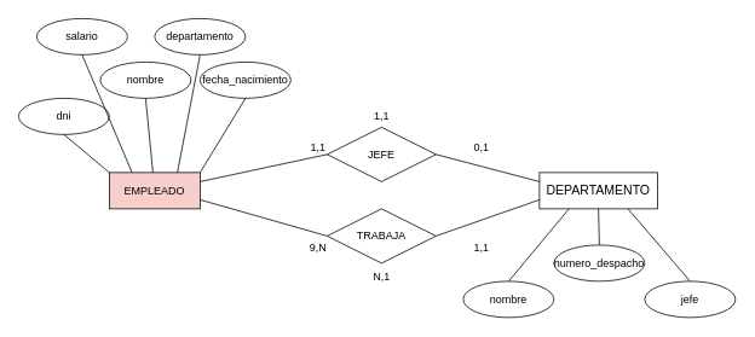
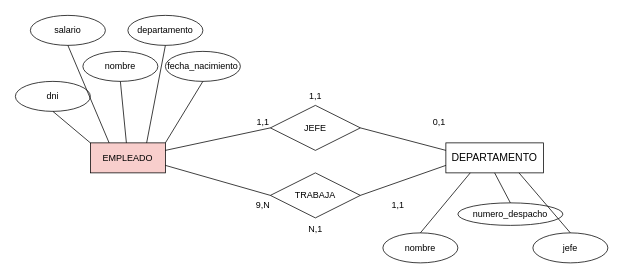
  <mxCell id="0" />
  <mxCell id="1" parent="0" />
  <mxCell id="2" value="TRABAJA" style="shape=rhombus;perimeter=rhombusPerimeter;whiteSpace=wrap;html=1;align=center;" vertex="1" parent="1"><mxGeometry x="360" y="230" width="120" height="60" as="geometry" /></mxCell>
  <mxCell id="3" value="dni" style="ellipse;whiteSpace=wrap;html=1;align=center;" vertex="1" parent="1"><mxGeometry y="108" width="100" height="40" as="geometry" x="20" /></mxCell>
  <mxCell id="4" value="nombre" style="ellipse;whiteSpace=wrap;html=1;align=center;" vertex="1" parent="1"><mxGeometry x="110" y="68" width="100" height="40" as="geometry" /></mxCell>
  <mxCell id="5" value="fecha_nacimiento" style="ellipse;whiteSpace=wrap;html=1;align=center;" vertex="1" parent="1"><mxGeometry x="220" y="68" width="100" height="40" as="geometry" /></mxCell>
  <mxCell id="6" value="salario" style="ellipse;whiteSpace=wrap;html=1;align=center;" vertex="1" parent="1"><mxGeometry x="40" y="20" width="100" height="40" as="geometry" /></mxCell>
  <mxCell id="7" value="departamento" style="ellipse;whiteSpace=wrap;html=1;align=center;" vertex="1" parent="1"><mxGeometry x="170" y="20" width="100" height="40" as="geometry" /></mxCell>
  <mxCell id="8" value="EMPLEADO" style="whiteSpace=wrap;html=1;align=center;fillColor=#f8cecc;" vertex="1" parent="1"><mxGeometry x="120" y="190" width="100" height="40" as="geometry" /></mxCell>
  <mxCell id="9" value="&lt;span style=&quot;font-size: 14px;&quot;&gt;DEPARTAMENTO&lt;/span&gt;" style="whiteSpace=wrap;html=1;align=center;" vertex="1" parent="1"><mxGeometry x="594" y="190" width="130" height="40" as="geometry" /></mxCell>
- <mxCell id="10" value="numero_despacho" style="ellipse;whiteSpace=wrap;html=1;align=center;" vertex="1" parent="1"><mxGeometry x="610" y="270" width="100" height="40" as="geometry" /></mxCell>
+ <mxCell id="10" value="numero_despacho" style="ellipse;whiteSpace=wrap;html=1;align=center;" vertex="1" parent="1"><mxGeometry x="610" y="270" width="140" height="30" as="geometry" /></mxCell>
  <mxCell id="11" value="nombre" style="ellipse;whiteSpace=wrap;html=1;align=center;" vertex="1" parent="1"><mxGeometry x="510" y="310" width="100" height="40" as="geometry" /></mxCell>
  <mxCell id="12" value="jefe" style="ellipse;whiteSpace=wrap;html=1;align=center;" vertex="1" parent="1"><mxGeometry x="710" y="310" width="100" height="40" as="geometry" /></mxCell>
  <mxCell id="13" value="JEFE" style="shape=rhombus;perimeter=rhombusPerimeter;whiteSpace=wrap;html=1;align=center;" vertex="1" parent="1"><mxGeometry x="360" y="140" width="120" height="60" as="geometry" /></mxCell>
  <mxCell id="14" value="" style="endArrow=none;html=1;rounded=0;exitX=0.5;exitY=1;exitDx=0;exitDy=0;entryX=0;entryY=0;entryDx=0;entryDy=0;" edge="1" parent="1" source="3" target="8"><mxGeometry relative="1" as="geometry"><mxPoint x="70" y="160" as="sourcePoint" /><mxPoint x="230" y="160" as="targetPoint" /></mxGeometry></mxCell>
  <mxCell id="15" value="" style="endArrow=none;html=1;rounded=0;exitX=0.5;exitY=1;exitDx=0;exitDy=0;entryX=0.25;entryY=0;entryDx=0;entryDy=0;" edge="1" parent="1" source="6" target="8"><mxGeometry relative="1" as="geometry"><mxPoint x="270" y="180" as="sourcePoint" /><mxPoint x="350" y="310" as="targetPoint" /></mxGeometry></mxCell>
  <mxCell id="16" value="" style="endArrow=none;html=1;rounded=0;exitX=0.5;exitY=1;exitDx=0;exitDy=0;entryX=0.75;entryY=0;entryDx=0;entryDy=0;" edge="1" parent="1" source="7" target="8"><mxGeometry relative="1" as="geometry"><mxPoint x="310" y="170" as="sourcePoint" /><mxPoint x="390" y="300" as="targetPoint" /></mxGeometry></mxCell>
  <mxCell id="17" value="" style="endArrow=none;html=1;rounded=0;exitX=0.5;exitY=1;exitDx=0;exitDy=0;" edge="1" parent="1" source="4" target="8"><mxGeometry relative="1" as="geometry"><mxPoint x="310" y="140" as="sourcePoint" /><mxPoint x="390" y="270" as="targetPoint" /></mxGeometry></mxCell>
  <mxCell id="18" value="" style="endArrow=none;html=1;rounded=0;exitX=0.5;exitY=1;exitDx=0;exitDy=0;entryX=1;entryY=0;entryDx=0;entryDy=0;" edge="1" parent="1" source="5" target="8"><mxGeometry relative="1" as="geometry"><mxPoint x="410" y="100" as="sourcePoint" /><mxPoint x="490" y="230" as="targetPoint" /></mxGeometry></mxCell>
  <mxCell id="19" value="" style="endArrow=none;html=1;rounded=0;exitX=0.5;exitY=1;exitDx=0;exitDy=0;entryX=0.5;entryY=0;entryDx=0;entryDy=0;" edge="1" parent="1" source="9" target="10"><mxGeometry relative="1" as="geometry"><mxPoint x="600" y="380" as="sourcePoint" /><mxPoint x="680" y="510" as="targetPoint" /></mxGeometry></mxCell>
  <mxCell id="20" value="" style="endArrow=none;html=1;rounded=0;exitX=0.25;exitY=1;exitDx=0;exitDy=0;entryX=0.5;entryY=0;entryDx=0;entryDy=0;" edge="1" parent="1" source="9" target="11"><mxGeometry relative="1" as="geometry"><mxPoint x="620" y="400" as="sourcePoint" /><mxPoint x="700" y="530" as="targetPoint" /></mxGeometry></mxCell>
  <mxCell id="21" value="" style="endArrow=none;html=1;rounded=0;exitX=0.75;exitY=1;exitDx=0;exitDy=0;entryX=0.5;entryY=0;entryDx=0;entryDy=0;" edge="1" parent="1" source="9" target="12"><mxGeometry relative="1" as="geometry"><mxPoint x="690" y="420" as="sourcePoint" /><mxPoint x="770" y="550" as="targetPoint" /></mxGeometry></mxCell>
- <mxCell id="22" value="0,1" style="text;html=1;align=center;verticalAlign=middle;resizable=0;points=[];autosize=1;strokeColor=none;fillColor=none;" vertex="1" parent="1"><mxGeometry x="510" y="148" width="40" height="30" as="geometry" /></mxCell>
+ <mxCell id="22" value="0,1" style="text;html=1;align=center;verticalAlign=middle;resizable=0;points=[];autosize=1;strokeColor=none;fillColor=none;" vertex="1" parent="1"><mxGeometry x="565" y="148" width="40" height="30" as="geometry" /></mxCell>
  <mxCell id="23" value="1,1" style="text;html=1;align=center;verticalAlign=middle;resizable=0;points=[];autosize=1;strokeColor=none;fillColor=none;" vertex="1" parent="1"><mxGeometry x="510" y="258" width="40" height="30" as="geometry" /></mxCell>
  <mxCell id="24" value="9,N" style="text;html=1;align=center;verticalAlign=middle;resizable=0;points=[];autosize=1;strokeColor=none;fillColor=none;" vertex="1" parent="1"><mxGeometry x="330" y="258" width="40" height="30" as="geometry" /></mxCell>
  <mxCell id="25" value="1,1" style="text;html=1;align=center;verticalAlign=middle;resizable=0;points=[];autosize=1;strokeColor=none;fillColor=none;" vertex="1" parent="1"><mxGeometry x="330" y="148" width="40" height="30" as="geometry" /></mxCell>
  <mxCell id="26" value="1,1" style="text;html=1;align=center;verticalAlign=middle;resizable=0;points=[];autosize=1;strokeColor=none;fillColor=none;" vertex="1" parent="1"><mxGeometry x="400" y="113" width="40" height="30" as="geometry" /></mxCell>
  <mxCell id="27" value="N,1" style="text;html=1;align=center;verticalAlign=middle;resizable=0;points=[];autosize=1;strokeColor=none;fillColor=none;" vertex="1" parent="1"><mxGeometry x="400" y="290" width="40" height="30" as="geometry" /></mxCell>
  <mxCell id="28" value="" style="endArrow=none;html=1;rounded=0;exitX=1;exitY=0.75;exitDx=0;exitDy=0;entryX=0;entryY=0.5;entryDx=0;entryDy=0;" edge="1" parent="1" source="8" target="2"><mxGeometry relative="1" as="geometry"><mxPoint x="350" y="270" as="sourcePoint" /><mxPoint x="300" y="352" as="targetPoint" /></mxGeometry></mxCell>
  <mxCell id="29" value="" style="endArrow=none;html=1;rounded=0;exitX=1;exitY=0.25;exitDx=0;exitDy=0;entryX=0;entryY=0.5;entryDx=0;entryDy=0;" edge="1" parent="1" source="8" target="13"><mxGeometry relative="1" as="geometry"><mxPoint x="380" y="330" as="sourcePoint" /><mxPoint x="330" y="412" as="targetPoint" /></mxGeometry></mxCell>
  <mxCell id="30" value="" style="endArrow=none;html=1;rounded=0;exitX=1;exitY=0.5;exitDx=0;exitDy=0;entryX=0;entryY=0.25;entryDx=0;entryDy=0;" edge="1" parent="1" source="13" target="9"><mxGeometry relative="1" as="geometry"><mxPoint x="540" y="410" as="sourcePoint" /><mxPoint x="490" y="492" as="targetPoint" /></mxGeometry></mxCell>
  <mxCell id="31" value="" style="endArrow=none;html=1;rounded=0;exitX=1;exitY=0.5;exitDx=0;exitDy=0;entryX=0;entryY=0.75;entryDx=0;entryDy=0;" edge="1" parent="1" source="2" target="9"><mxGeometry relative="1" as="geometry"><mxPoint x="550" y="410" as="sourcePoint" /><mxPoint x="500" y="492" as="targetPoint" /></mxGeometry></mxCell>
